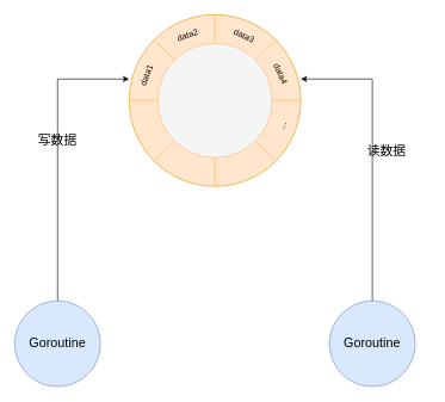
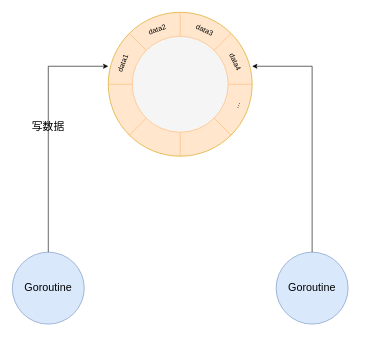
  <mxCell id="0" />
  <mxCell id="1" parent="0" />
  <mxCell id="2" value="" style="ellipse;whiteSpace=wrap;html=1;aspect=fixed;fillColor=#ffe6cc;strokeColor=#d79b00;" vertex="1" parent="1"><mxGeometry x="180" y="20" width="240" height="240" as="geometry" /></mxCell>
  <mxCell id="3" value="&lt;font style=&quot;font-size: 18px;&quot;&gt;Goroutine&lt;/font&gt;" style="ellipse;whiteSpace=wrap;html=1;aspect=fixed;fillColor=#dae8fc;strokeColor=#6c8ebf;" vertex="1" parent="1"><mxGeometry x="20" y="420" width="120" height="120" as="geometry" /></mxCell>
  <mxCell id="4" value="&lt;font style=&quot;font-size: 18px;&quot;&gt;Goroutine&lt;/font&gt;" style="ellipse;whiteSpace=wrap;html=1;aspect=fixed;fillColor=#dae8fc;strokeColor=#6c8ebf;" vertex="1" parent="1"><mxGeometry x="460" y="420" width="120" height="120" as="geometry" /></mxCell>
- <mxCell id="5" value="&lt;font style=&quot;font-size: 18px;&quot;&gt;写数据&lt;/font&gt;" style="text;html=1;align=center;verticalAlign=middle;whiteSpace=wrap;rounded=0;" vertex="1" parent="1"><mxGeometry x="20" y="165" width="120" height="60" as="geometry" /></mxCell>
- <mxCell id="6" value="&lt;font style=&quot;font-size: 18px;&quot;&gt;读数据&lt;/font&gt;" style="text;html=1;align=center;verticalAlign=middle;whiteSpace=wrap;rounded=0;" vertex="1" parent="1"><mxGeometry x="480" width="120" height="60" as="geometry" y="180" /></mxCell>
+ <mxCell id="5" value="&lt;font style=&quot;font-size: 18px;&quot;&gt;写数据&lt;/font&gt;" style="text;html=1;align=center;verticalAlign=middle;whiteSpace=wrap;rounded=0;" vertex="1" parent="1"><mxGeometry x="20" width="120" height="60" as="geometry" y="180" /></mxCell>
  <mxCell id="7" value="" style="endArrow=none;html=1;rounded=0;entryX=1;entryY=1;entryDx=0;entryDy=0;exitX=0;exitY=0;exitDx=0;exitDy=0;strokeColor=#FFB570;" edge="1" parent="1" source="2" target="2"><mxGeometry width="50" height="50" relative="1" as="geometry"><mxPoint x="204" y="64" as="sourcePoint" /><mxPoint x="240" y="100" as="targetPoint" /></mxGeometry></mxCell>
  <mxCell id="8" value="" style="endArrow=none;html=1;rounded=0;entryX=1;entryY=0;entryDx=0;entryDy=0;exitX=0;exitY=1;exitDx=0;exitDy=0;strokeColor=#FFB570;" edge="1" parent="1" source="2" target="2"><mxGeometry width="50" height="50" relative="1" as="geometry"><mxPoint x="215" y="76" as="sourcePoint" /><mxPoint x="395" y="235" as="targetPoint" /></mxGeometry></mxCell>
  <mxCell id="9" value="" style="endArrow=none;html=1;rounded=0;entryX=0.5;entryY=1;entryDx=0;entryDy=0;exitX=0.5;exitY=0;exitDx=0;exitDy=0;strokeColor=#FFB570;" edge="1" parent="1" source="2" target="2"><mxGeometry width="50" height="50" relative="1" as="geometry"><mxPoint x="215" y="76" as="sourcePoint" /><mxPoint x="395" y="235" as="targetPoint" /></mxGeometry></mxCell>
  <mxCell id="10" value="" style="endArrow=none;html=1;rounded=0;entryX=1;entryY=0.5;entryDx=0;entryDy=0;exitX=0;exitY=0.5;exitDx=0;exitDy=0;strokeColor=#FFB570;" edge="1" parent="1" source="2" target="2"><mxGeometry width="50" height="50" relative="1" as="geometry"><mxPoint x="225" y="86" as="sourcePoint" /><mxPoint x="405" y="245" as="targetPoint" /></mxGeometry></mxCell>
  <mxCell id="11" value="" style="ellipse;whiteSpace=wrap;html=1;aspect=fixed;strokeColor=#FFB570;fillColor=#f5f5f5;fontColor=#333333;" vertex="1" parent="1"><mxGeometry x="220" y="60" width="160" height="160" as="geometry" /></mxCell>
  <mxCell id="12" style="edgeStyle=orthogonalEdgeStyle;rounded=0;orthogonalLoop=1;jettySize=auto;html=1;exitX=0.5;exitY=0;exitDx=0;exitDy=0;entryX=0;entryY=0.375;entryDx=0;entryDy=0;entryPerimeter=0;" edge="1" parent="1" source="3" target="2"><mxGeometry relative="1" as="geometry" /></mxCell>
  <mxCell id="13" style="edgeStyle=orthogonalEdgeStyle;rounded=0;orthogonalLoop=1;jettySize=auto;html=1;exitX=0.5;exitY=0;exitDx=0;exitDy=0;entryX=1;entryY=0.375;entryDx=0;entryDy=0;entryPerimeter=0;" edge="1" parent="1" source="4" target="2"><mxGeometry relative="1" as="geometry" /></mxCell>
  <mxCell id="14" value="data1" style="text;html=1;align=center;verticalAlign=middle;whiteSpace=wrap;rounded=0;rotation=-70;" vertex="1" parent="1"><mxGeometry x="180" y="90" width="50" height="30" as="geometry" /></mxCell>
  <mxCell id="15" value="..." style="text;html=1;align=center;verticalAlign=middle;whiteSpace=wrap;rounded=0;rotation=-70;" vertex="1" parent="1"><mxGeometry x="370" y="160" width="50" height="30" as="geometry" /></mxCell>
  <mxCell id="16" value="data2" style="text;html=1;align=center;verticalAlign=middle;whiteSpace=wrap;rounded=0;rotation=-20;" vertex="1" parent="1"><mxGeometry x="237" y="34" width="50" height="30" as="geometry" /></mxCell>
  <mxCell id="17" value="data3" style="text;html=1;align=center;verticalAlign=middle;whiteSpace=wrap;rounded=0;rotation=25;" vertex="1" parent="1"><mxGeometry x="316" y="35" width="50" height="30" as="geometry" /></mxCell>
  <mxCell id="18" value="data4" style="text;html=1;align=center;verticalAlign=middle;whiteSpace=wrap;rounded=0;rotation=65;" vertex="1" parent="1"><mxGeometry x="367" y="88" width="50" height="30" as="geometry" /></mxCell>
